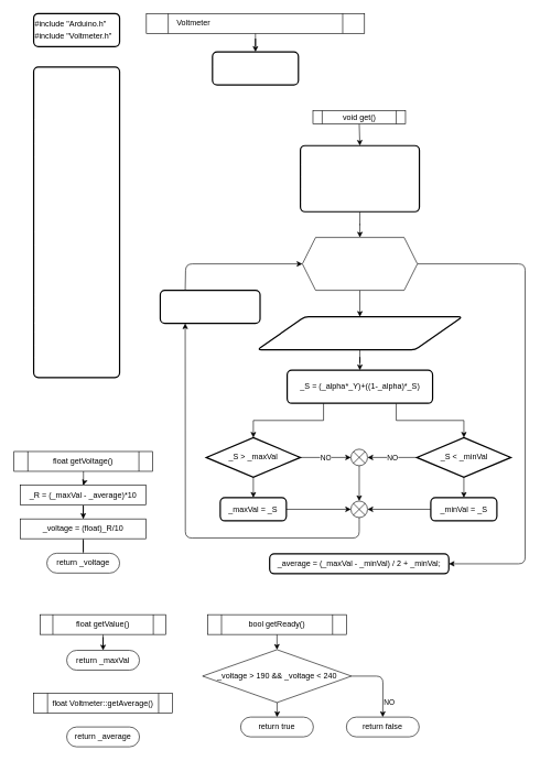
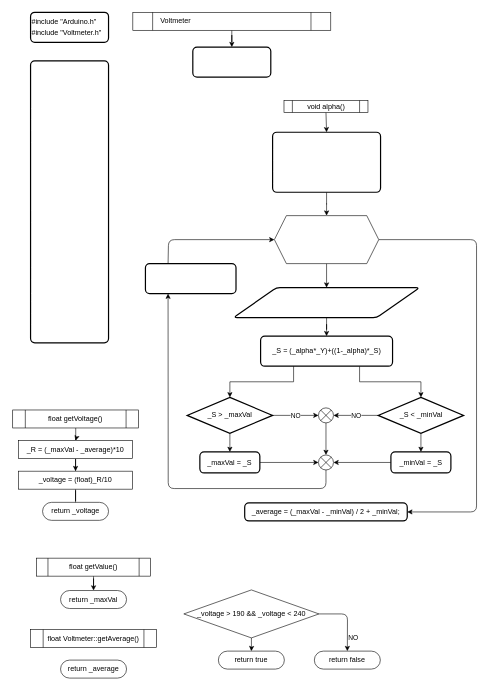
  <mxCell id="0" />
  <mxCell id="1" parent="0" />
  <mxCell id="2" value="&lt;div style=&quot;line-height: 19px&quot;&gt;_voltage &amp;gt; 190 &amp;amp;&amp;amp; _voltage &amp;lt; 240&lt;/div&gt;" style="rhombus;whiteSpace=wrap;html=1;" parent="1" vertex="1"><mxGeometry x="305.5" y="983" width="225.25" height="80" as="geometry" /></mxCell>
- <mxCell id="3" value="" style="edgeStyle=orthogonalEdgeStyle;rounded=0;orthogonalLoop=1;jettySize=auto;html=1;" edge="1" parent="1" source="4" target="2"><mxGeometry relative="1" as="geometry" /></mxCell>
- <mxCell id="4" value="&lt;div style=&quot;line-height: 19px&quot;&gt;&lt;div style=&quot;line-height: 19px&quot;&gt;bool getReady()&lt;/div&gt;&lt;/div&gt;" style="shape=process;whiteSpace=wrap;html=1;backgroundOutline=1;" parent="1" vertex="1"><mxGeometry x="313.12" y="930" width="210" height="30" as="geometry" /></mxCell>
  <mxCell id="5" value="&lt;div style=&quot;line-height: 19px&quot;&gt;return _voltage&lt;/div&gt;" style="rounded=1;whiteSpace=wrap;html=1;arcSize=50;" parent="1" vertex="1"><mxGeometry x="70" y="837" width="110" height="30" as="geometry" /></mxCell>
  <mxCell id="6" style="edgeStyle=orthogonalEdgeStyle;rounded=0;orthogonalLoop=1;jettySize=auto;html=1;entryX=0.5;entryY=0;entryDx=0;entryDy=0;" edge="1" parent="1" source="7" target="9"><mxGeometry relative="1" as="geometry" /></mxCell>
  <mxCell id="7" value="&lt;div style=&quot;line-height: 19px&quot;&gt;&lt;div style=&quot;line-height: 19px&quot;&gt;&lt;div style=&quot;line-height: 19px&quot;&gt;float getVoltage()&lt;/div&gt;&lt;/div&gt;&lt;/div&gt;" style="shape=process;whiteSpace=wrap;html=1;backgroundOutline=1;" parent="1" vertex="1"><mxGeometry x="20.25" y="683" width="210" height="30" as="geometry" /></mxCell>
  <mxCell id="8" value="" style="edgeStyle=orthogonalEdgeStyle;rounded=0;orthogonalLoop=1;jettySize=auto;html=1;" edge="1" parent="1" source="9" target="56"><mxGeometry relative="1" as="geometry" /></mxCell>
  <mxCell id="9" value="&lt;div style=&quot;line-height: 19px&quot;&gt;_R = (_maxVal - _average)*10&lt;/div&gt;" style="rounded=0;whiteSpace=wrap;html=1;" parent="1" vertex="1"><mxGeometry x="30" y="734" width="190" height="30" as="geometry" /></mxCell>
  <mxCell id="10" value="&lt;div&gt;&lt;font color=&quot;#ffffff&quot; style=&quot;font-size: 12px&quot;&gt;&lt;br&gt;&lt;/font&gt;&lt;/div&gt;&lt;div&gt;&lt;span style=&quot;color: rgb(255 , 255 , 255)&quot;&gt;Public:&lt;/span&gt;&lt;/div&gt;&lt;div style=&quot;line-height: 19px&quot;&gt;&lt;div&gt;&lt;font color=&quot;#ffffff&quot; style=&quot;font-size: 12px&quot;&gt;int realVoltage;&lt;/font&gt;&lt;/div&gt;&lt;div&gt;    &lt;font color=&quot;#ffffff&quot; style=&quot;font-size: 12px&quot;&gt;int calibrated;&lt;/font&gt;&lt;/div&gt;&lt;div&gt;    &lt;font color=&quot;#ffffff&quot; style=&quot;font-size: 12px&quot;&gt;void get();&lt;/font&gt;&lt;/div&gt;&lt;div&gt;    &lt;font color=&quot;#ffffff&quot; style=&quot;font-size: 12px&quot;&gt;float getValue();&lt;/font&gt;&lt;/div&gt;&lt;div&gt;    &lt;font color=&quot;#ffffff&quot; style=&quot;font-size: 12px&quot;&gt;float getAverage();&lt;/font&gt;&lt;/div&gt;&lt;div&gt;    &lt;font color=&quot;#ffffff&quot; style=&quot;font-size: 12px&quot;&gt;float getVoltage();&lt;/font&gt;&lt;/div&gt;&lt;div&gt;    &lt;font color=&quot;#ffffff&quot; style=&quot;font-size: 12px&quot;&gt;bool getReady();&lt;/font&gt;&lt;/div&gt;&lt;div&gt;&lt;font color=&quot;#ffffff&quot; style=&quot;font-size: 12px&quot;&gt;&lt;br&gt;&lt;/font&gt;&lt;/div&gt;&lt;div&gt;&lt;div style=&quot;line-height: 19px&quot;&gt;&lt;div&gt;&lt;font color=&quot;#ffffff&quot; style=&quot;font-size: 12px&quot;&gt;private:&lt;/font&gt;&lt;/div&gt;&lt;div&gt;    &lt;font color=&quot;#ffffff&quot; style=&quot;font-size: 12px&quot;&gt;int _sensor;&lt;/font&gt;&lt;/div&gt;&lt;div&gt;    &lt;font color=&quot;#ffffff&quot; style=&quot;font-size: 12px&quot;&gt;int _freq;&lt;/font&gt;&lt;/div&gt;&lt;div&gt;    &lt;font color=&quot;#ffffff&quot; style=&quot;font-size: 12px&quot;&gt;float _average;&lt;/font&gt;&lt;/div&gt;&lt;div&gt;    &lt;font color=&quot;#ffffff&quot; style=&quot;font-size: 12px&quot;&gt;float _voltage;&lt;/font&gt;&lt;/div&gt;&lt;div&gt;    &lt;font color=&quot;#ffffff&quot; style=&quot;font-size: 12px&quot;&gt;int _R;&lt;/font&gt;&lt;/div&gt;&lt;div&gt;    &lt;font color=&quot;#ffffff&quot; style=&quot;font-size: 12px&quot;&gt;unsigned long _tMax;&lt;/font&gt;&lt;/div&gt;&lt;div&gt;    &lt;font color=&quot;#ffffff&quot; style=&quot;font-size: 12px&quot;&gt;unsigned long _tActu;&lt;/font&gt;&lt;/div&gt;&lt;div&gt;    &lt;font color=&quot;#ffffff&quot; style=&quot;font-size: 12px&quot;&gt;float _maxVal;&lt;/font&gt;&lt;/div&gt;&lt;div&gt;    &lt;font color=&quot;#ffffff&quot; style=&quot;font-size: 12px&quot;&gt;float _minVal;&lt;/font&gt;&lt;/div&gt;&lt;div&gt;&lt;font color=&quot;#ffffff&quot; style=&quot;font-size: 12px&quot;&gt;    // Movil Average&lt;/font&gt;&lt;/div&gt;&lt;div&gt;    &lt;font color=&quot;#ffffff&quot; style=&quot;font-size: 12px&quot;&gt;float _Y = 0.00;&lt;/font&gt;&lt;/div&gt;&lt;div&gt;    &lt;font color=&quot;#ffffff&quot; style=&quot;font-size: 12px&quot;&gt;float _alpha = 0.86;&lt;/font&gt;&lt;/div&gt;&lt;div&gt;    &lt;font color=&quot;#ffffff&quot; style=&quot;font-size: 12px&quot;&gt;float _S = _Y;&lt;/font&gt;&lt;/div&gt;&lt;/div&gt;&lt;/div&gt;&lt;/div&gt;&lt;span&gt;&lt;br&gt;&lt;/span&gt;" style="rounded=1;whiteSpace=wrap;html=1;absoluteArcSize=1;arcSize=14;strokeWidth=2;align=left;" parent="1" vertex="1"><mxGeometry x="50" y="101" width="130" height="470" as="geometry" /></mxCell>
  <mxCell id="11" value="&lt;div style=&quot;line-height: 19px&quot;&gt;&lt;div&gt;  &lt;font color=&quot;#ffffff&quot;&gt;_sensor = sensorPin;&lt;/font&gt;&lt;/div&gt;&lt;div&gt;  &lt;font color=&quot;#ffffff&quot;&gt;_freq = freq;&lt;/font&gt;&lt;/div&gt;&lt;/div&gt;" style="rounded=1;whiteSpace=wrap;html=1;absoluteArcSize=1;arcSize=14;strokeWidth=2;align=left;" parent="1" vertex="1"><mxGeometry x="320.5" y="78" width="130" height="50" as="geometry" /></mxCell>
  <mxCell id="12" value="" style="edgeStyle=orthogonalEdgeStyle;rounded=0;orthogonalLoop=1;jettySize=auto;html=1;" parent="1" source="13" target="46" edge="1"><mxGeometry relative="1" as="geometry" /></mxCell>
  <mxCell id="13" value="&lt;div style=&quot;line-height: 19px&quot;&gt;&lt;div&gt;  &lt;font color=&quot;#ffffff&quot;&gt;_maxVal = 0.00;&lt;/font&gt;&lt;/div&gt;&lt;div&gt;  &lt;font color=&quot;#ffffff&quot;&gt;_minVal = 1024.00;&lt;/font&gt;&lt;/div&gt;&lt;div&gt;  &lt;font color=&quot;#ffffff&quot;&gt;_tActu = (unsigned long)millis();&lt;/font&gt;&lt;/div&gt;&lt;div&gt;  &lt;font color=&quot;#ffffff&quot;&gt;_tMax = _tActu + _freq;&lt;/font&gt;&lt;/div&gt;&lt;/div&gt;" style="rounded=1;whiteSpace=wrap;html=1;absoluteArcSize=1;arcSize=14;strokeWidth=2;align=left;" parent="1" vertex="1"><mxGeometry x="453.5" y="220" width="180" height="100" as="geometry" /></mxCell>
  <mxCell id="14" value="" style="endArrow=classic;html=1;exitX=0.5;exitY=1;exitDx=0;exitDy=0;entryX=0.5;entryY=0;entryDx=0;entryDy=0;" parent="1" source="42" target="13" edge="1"><mxGeometry width="50" height="50" relative="1" as="geometry"><mxPoint x="543.5" y="201" as="sourcePoint" /><mxPoint x="753.5" y="374" as="targetPoint" /></mxGeometry></mxCell>
  <mxCell id="15" value="&lt;div style=&quot;font-size: 14px ; line-height: 19px&quot;&gt;&lt;font color=&quot;#ffffff&quot;&gt;_tActu =&amp;nbsp;&lt;/font&gt;&lt;/div&gt;&lt;div style=&quot;font-size: 14px ; line-height: 19px&quot;&gt;&lt;font color=&quot;#ffffff&quot;&gt;(unsigned long)millis()&lt;/font&gt;&lt;/div&gt;" style="rounded=1;whiteSpace=wrap;html=1;absoluteArcSize=1;arcSize=14;strokeWidth=2;align=left;" parent="1" vertex="1"><mxGeometry x="241.5" y="439" width="151" height="50" as="geometry" /></mxCell>
  <mxCell id="16" value="&lt;div style=&quot;font-size: 14px ; line-height: 19px&quot;&gt;&lt;font color=&quot;#ffffff&quot;&gt;_Y = (float)analogRead(_sensor)&lt;/font&gt;&lt;/div&gt;" style="shape=parallelogram;html=1;strokeWidth=2;perimeter=parallelogramPerimeter;whiteSpace=wrap;rounded=1;arcSize=12;size=0.23;align=center;" parent="1" vertex="1"><mxGeometry x="388.5" y="479" width="310" height="50" as="geometry" /></mxCell>
  <mxCell id="17" value="" style="edgeStyle=orthogonalEdgeStyle;rounded=0;orthogonalLoop=1;jettySize=auto;html=1;" parent="1" source="16" target="19" edge="1"><mxGeometry relative="1" as="geometry" /></mxCell>
  <mxCell id="18" value="" style="edgeStyle=orthogonalEdgeStyle;rounded=0;orthogonalLoop=1;jettySize=auto;html=1;exitX=0.75;exitY=1;exitDx=0;exitDy=0;" parent="1" source="19" target="21" edge="1"><mxGeometry relative="1" as="geometry" /></mxCell>
  <mxCell id="19" value="&lt;div style=&quot;line-height: 19px&quot;&gt;_S = (_alpha*_Y)+((1-_alpha)*_S)&lt;/div&gt;" style="rounded=1;whiteSpace=wrap;html=1;absoluteArcSize=1;arcSize=14;strokeWidth=2;" parent="1" vertex="1"><mxGeometry x="433.5" y="560" width="220" height="50" as="geometry" /></mxCell>
  <mxCell id="20" value="" style="edgeStyle=orthogonalEdgeStyle;rounded=0;orthogonalLoop=1;jettySize=auto;html=1;" parent="1" source="21" target="23" edge="1"><mxGeometry relative="1" as="geometry" /></mxCell>
  <mxCell id="21" value="&lt;div style=&quot;line-height: 19px&quot;&gt;&lt;div style=&quot;line-height: 19px&quot;&gt;_S &amp;lt; _minVal&lt;/div&gt;&lt;/div&gt;" style="strokeWidth=2;html=1;shape=mxgraph.flowchart.decision;whiteSpace=wrap;" parent="1" vertex="1"><mxGeometry x="629.5" y="662" width="142.5" height="60" as="geometry" /></mxCell>
  <mxCell id="22" value="" style="edgeStyle=orthogonalEdgeStyle;rounded=0;orthogonalLoop=1;jettySize=auto;html=1;" parent="1" source="23" target="35" edge="1"><mxGeometry relative="1" as="geometry" /></mxCell>
  <mxCell id="23" value="&lt;span&gt;_minVal = _S&lt;/span&gt;" style="rounded=1;whiteSpace=wrap;html=1;absoluteArcSize=1;arcSize=14;strokeWidth=2;" parent="1" vertex="1"><mxGeometry x="650.75" y="753" width="100" height="35" as="geometry" /></mxCell>
  <mxCell id="24" value="" style="edgeStyle=orthogonalEdgeStyle;rounded=0;orthogonalLoop=1;jettySize=auto;html=1;" parent="1" source="26" target="28" edge="1"><mxGeometry relative="1" as="geometry" /></mxCell>
  <mxCell id="25" value="" style="edgeStyle=orthogonalEdgeStyle;rounded=0;orthogonalLoop=1;jettySize=auto;html=1;exitX=0.25;exitY=1;exitDx=0;exitDy=0;" parent="1" source="19" target="26" edge="1"><mxGeometry relative="1" as="geometry" /></mxCell>
  <mxCell id="26" value="&lt;div style=&quot;line-height: 19px&quot;&gt;_S &amp;gt; _maxVal&lt;/div&gt;" style="strokeWidth=2;html=1;shape=mxgraph.flowchart.decision;whiteSpace=wrap;" parent="1" vertex="1"><mxGeometry x="311" y="662" width="142.5" height="60" as="geometry" /></mxCell>
  <mxCell id="27" value="" style="edgeStyle=orthogonalEdgeStyle;rounded=0;orthogonalLoop=1;jettySize=auto;html=1;" parent="1" source="28" target="35" edge="1"><mxGeometry relative="1" as="geometry" /></mxCell>
  <mxCell id="28" value="&lt;span&gt;_maxVal = _S&lt;/span&gt;" style="rounded=1;whiteSpace=wrap;html=1;absoluteArcSize=1;arcSize=14;strokeWidth=2;" parent="1" vertex="1"><mxGeometry x="332.25" y="753" width="100" height="35" as="geometry" /></mxCell>
  <mxCell id="29" value="" style="edgeStyle=orthogonalEdgeStyle;rounded=0;orthogonalLoop=1;jettySize=auto;html=1;" parent="1" source="30" target="35" edge="1"><mxGeometry relative="1" as="geometry" /></mxCell>
  <mxCell id="30" value="" style="verticalLabelPosition=bottom;verticalAlign=top;html=1;shape=mxgraph.flowchart.or;" parent="1" vertex="1"><mxGeometry x="530" y="679.5" width="25" height="25" as="geometry" /></mxCell>
  <mxCell id="31" value="" style="endArrow=classic;html=1;exitX=1;exitY=0.5;exitDx=0;exitDy=0;exitPerimeter=0;entryX=0;entryY=0.5;entryDx=0;entryDy=0;entryPerimeter=0;" parent="1" source="26" target="30" edge="1"><mxGeometry relative="1" as="geometry"><mxPoint x="473.5" y="677" as="sourcePoint" /><mxPoint x="573.5" y="677" as="targetPoint" /></mxGeometry></mxCell>
  <mxCell id="32" value="NO" style="edgeLabel;resizable=0;html=1;align=center;verticalAlign=middle;" parent="31" connectable="0" vertex="1"><mxGeometry relative="1" as="geometry" /></mxCell>
  <mxCell id="33" value="" style="endArrow=classic;html=1;exitX=0;exitY=0.5;exitDx=0;exitDy=0;exitPerimeter=0;entryX=1;entryY=0.5;entryDx=0;entryDy=0;entryPerimeter=0;" parent="1" source="21" target="30" edge="1"><mxGeometry relative="1" as="geometry"><mxPoint x="416" y="697" as="sourcePoint" /><mxPoint x="603.5" y="737" as="targetPoint" /></mxGeometry></mxCell>
  <mxCell id="34" value="NO" style="edgeLabel;resizable=0;html=1;align=center;verticalAlign=middle;" parent="33" connectable="0" vertex="1"><mxGeometry relative="1" as="geometry" /></mxCell>
  <mxCell id="35" value="" style="verticalLabelPosition=bottom;verticalAlign=top;html=1;shape=mxgraph.flowchart.or;" parent="1" vertex="1"><mxGeometry x="530" y="758" width="25" height="25" as="geometry" /></mxCell>
  <mxCell id="36" value="" style="endArrow=classic;html=1;exitX=0.5;exitY=1;exitDx=0;exitDy=0;exitPerimeter=0;entryX=0.25;entryY=1;entryDx=0;entryDy=0;" parent="1" source="35" target="15" edge="1"><mxGeometry width="50" height="50" relative="1" as="geometry"><mxPoint x="542.5" y="830" as="sourcePoint" /><mxPoint x="279" y="494" as="targetPoint" /><Array as="points"><mxPoint x="542.5" y="814" /><mxPoint x="279.5" y="814" /></Array></mxGeometry></mxCell>
  <mxCell id="37" value="" style="endArrow=classic;html=1;exitX=1;exitY=0.5;exitDx=0;exitDy=0;entryX=1;entryY=0.5;entryDx=0;entryDy=0;" parent="1" source="46" target="38" edge="1"><mxGeometry width="50" height="50" relative="1" as="geometry"><mxPoint x="653.5" y="399" as="sourcePoint" /><mxPoint x="783.5" y="974" as="targetPoint" /><Array as="points"><mxPoint x="793.5" y="399" /><mxPoint x="793.5" y="853" /></Array></mxGeometry></mxCell>
  <mxCell id="38" value="&lt;div style=&quot;line-height: 19px&quot;&gt;_average = (_maxVal - _minVal) / 2 + _minVal;&lt;/div&gt;" style="rounded=1;whiteSpace=wrap;html=1;absoluteArcSize=1;arcSize=14;strokeWidth=2;" parent="1" vertex="1"><mxGeometry x="407" y="838" width="271" height="30" as="geometry" /></mxCell>
  <mxCell id="39" value="" style="endArrow=classic;html=1;exitX=0.25;exitY=0;exitDx=0;exitDy=0;entryX=0;entryY=0.5;entryDx=0;entryDy=0;" parent="1" source="15" target="46" edge="1"><mxGeometry width="50" height="50" relative="1" as="geometry"><mxPoint x="279" y="444" as="sourcePoint" /><mxPoint x="433.5" y="399" as="targetPoint" /><Array as="points"><mxPoint x="280" y="399" /></Array></mxGeometry></mxCell>
  <mxCell id="40" value="" style="edgeStyle=orthogonalEdgeStyle;rounded=0;orthogonalLoop=1;jettySize=auto;html=1;" edge="1" parent="1" source="41" target="11"><mxGeometry relative="1" as="geometry" /></mxCell>
  <mxCell id="41" value="&lt;span&gt;Voltmeter&amp;nbsp;&lt;/span&gt;&lt;span style=&quot;color: rgb(255 , 255 , 255) ; text-align: left&quot;&gt;(const int sensorPin, const int freq&lt;/span&gt;&lt;span style=&quot;color: rgb(255 , 255 , 255) ; text-align: left&quot;&gt;)&lt;/span&gt;" style="shape=process;whiteSpace=wrap;html=1;backgroundOutline=1;" parent="1" vertex="1"><mxGeometry x="220.5" y="20" width="330" height="30" as="geometry" /></mxCell>
- <mxCell id="42" value="&lt;span&gt;void get()&lt;/span&gt;" style="shape=process;whiteSpace=wrap;html=1;backgroundOutline=1;" parent="1" vertex="1"><mxGeometry x="472.5" y="167" width="140" height="20" as="geometry" /></mxCell>
+ <mxCell id="42" value="&lt;span&gt;void alpha()&lt;/span&gt;" style="shape=process;whiteSpace=wrap;html=1;backgroundOutline=1;" parent="1" vertex="1"><mxGeometry x="472.5" y="167" width="140" height="20" as="geometry" /></mxCell>
  <mxCell id="43" value="" style="edgeStyle=orthogonalEdgeStyle;rounded=0;orthogonalLoop=1;jettySize=auto;html=1;" parent="1" source="44" target="47" edge="1"><mxGeometry relative="1" as="geometry" /></mxCell>
  <mxCell id="44" value="&lt;div style=&quot;line-height: 19px&quot;&gt;float getValue()&lt;/div&gt;" style="shape=process;whiteSpace=wrap;html=1;backgroundOutline=1;" parent="1" vertex="1"><mxGeometry x="60" y="930" width="190" height="30" as="geometry" /></mxCell>
  <mxCell id="45" value="" style="edgeStyle=orthogonalEdgeStyle;rounded=0;orthogonalLoop=1;jettySize=auto;html=1;" parent="1" source="46" target="16" edge="1"><mxGeometry relative="1" as="geometry" /></mxCell>
  <mxCell id="46" value="&lt;div style=&quot;font-family: &amp;#34;droid sans mono&amp;#34; , monospace , monospace , &amp;#34;droid sans fallback&amp;#34; ; font-size: 14px ; line-height: 19px&quot;&gt;&lt;font color=&quot;#ffffff&quot;&gt;_tActu = _tActu;&lt;/font&gt;&lt;/div&gt;&lt;div style=&quot;font-family: &amp;#34;droid sans mono&amp;#34; , monospace , monospace , &amp;#34;droid sans fallback&amp;#34; ; font-size: 14px ; line-height: 19px&quot;&gt;&lt;font color=&quot;#ffffff&quot;&gt;_tMax &amp;gt; _tActu&lt;/font&gt;&lt;/div&gt;" style="shape=hexagon;perimeter=hexagonPerimeter2;whiteSpace=wrap;html=1;fixedSize=1;" parent="1" vertex="1"><mxGeometry x="456.5" y="359" width="174" height="80" as="geometry" /></mxCell>
  <mxCell id="47" value="&lt;div style=&quot;line-height: 19px&quot;&gt;return _maxVal&lt;/div&gt;" style="rounded=1;whiteSpace=wrap;html=1;arcSize=50;" parent="1" vertex="1"><mxGeometry x="100" y="984" width="110" height="30" as="geometry" /></mxCell>
  <mxCell id="48" value="&lt;div style=&quot;line-height: 19px&quot;&gt;float Voltmeter::getAverage()&lt;/div&gt;" style="shape=process;whiteSpace=wrap;html=1;backgroundOutline=1;" parent="1" vertex="1"><mxGeometry x="50" y="1049" width="210" height="30" as="geometry" /></mxCell>
  <mxCell id="49" value="&lt;div style=&quot;line-height: 19px&quot;&gt;return _average&lt;/div&gt;" style="rounded=1;whiteSpace=wrap;html=1;arcSize=50;" parent="1" vertex="1"><mxGeometry x="100" y="1100" width="110" height="30" as="geometry" /></mxCell>
  <mxCell id="50" value="" style="edgeStyle=orthogonalEdgeStyle;rounded=0;orthogonalLoop=1;jettySize=auto;html=1;" parent="1" source="2" target="51" edge="1"><mxGeometry relative="1" as="geometry" /></mxCell>
  <mxCell id="51" value="&lt;div style=&quot;line-height: 19px&quot;&gt;return true&lt;/div&gt;" style="rounded=1;whiteSpace=wrap;html=1;arcSize=50;" parent="1" vertex="1"><mxGeometry x="363.12" y="1085" width="110" height="30" as="geometry" /></mxCell>
  <mxCell id="52" value="&lt;div style=&quot;line-height: 19px&quot;&gt;return false&lt;/div&gt;" style="rounded=1;whiteSpace=wrap;html=1;arcSize=50;" parent="1" vertex="1"><mxGeometry x="523.12" y="1085" width="110" height="30" as="geometry" /></mxCell>
  <mxCell id="53" value="" style="endArrow=classic;html=1;exitX=1;exitY=0.5;exitDx=0;exitDy=0;entryX=0.5;entryY=0;entryDx=0;entryDy=0;" parent="1" source="2" target="52" edge="1"><mxGeometry relative="1" as="geometry"><mxPoint x="353.37" y="1113" as="sourcePoint" /><mxPoint x="453.37" y="1113" as="targetPoint" /><Array as="points"><mxPoint x="578.37" y="1023" /></Array></mxGeometry></mxCell>
  <mxCell id="54" value="NO" style="edgeLabel;resizable=0;html=1;align=center;verticalAlign=middle;" parent="53" connectable="0" vertex="1"><mxGeometry relative="1" as="geometry"><mxPoint x="9" y="32" as="offset" /></mxGeometry></mxCell>
  <mxCell id="55" value="" style="edgeStyle=orthogonalEdgeStyle;rounded=0;orthogonalLoop=1;jettySize=auto;html=1;endArrow=none;" edge="1" parent="1" source="56" target="5"><mxGeometry relative="1" as="geometry" /></mxCell>
  <mxCell id="56" value="&lt;div style=&quot;line-height: 19px&quot;&gt;&lt;div style=&quot;line-height: 19px&quot;&gt;_voltage = (float)_R/10&lt;/div&gt;&lt;/div&gt;" style="rounded=0;whiteSpace=wrap;html=1;" parent="1" vertex="1"><mxGeometry x="30" y="785" width="190" height="30" as="geometry" /></mxCell>
  <mxCell id="57" value="&lt;div style=&quot;line-height: 19px&quot;&gt;&lt;div style=&quot;line-height: 19px&quot;&gt;&lt;div&gt;#include &quot;Arduino.h&quot;&lt;/div&gt;&lt;div&gt;#include &quot;Voltmeter.h&quot;&lt;/div&gt;&lt;/div&gt;&lt;/div&gt;" style="rounded=1;whiteSpace=wrap;html=1;absoluteArcSize=1;arcSize=14;strokeWidth=2;align=left;" vertex="1" parent="1"><mxGeometry x="50" y="20" width="130" height="50" as="geometry" /></mxCell>
